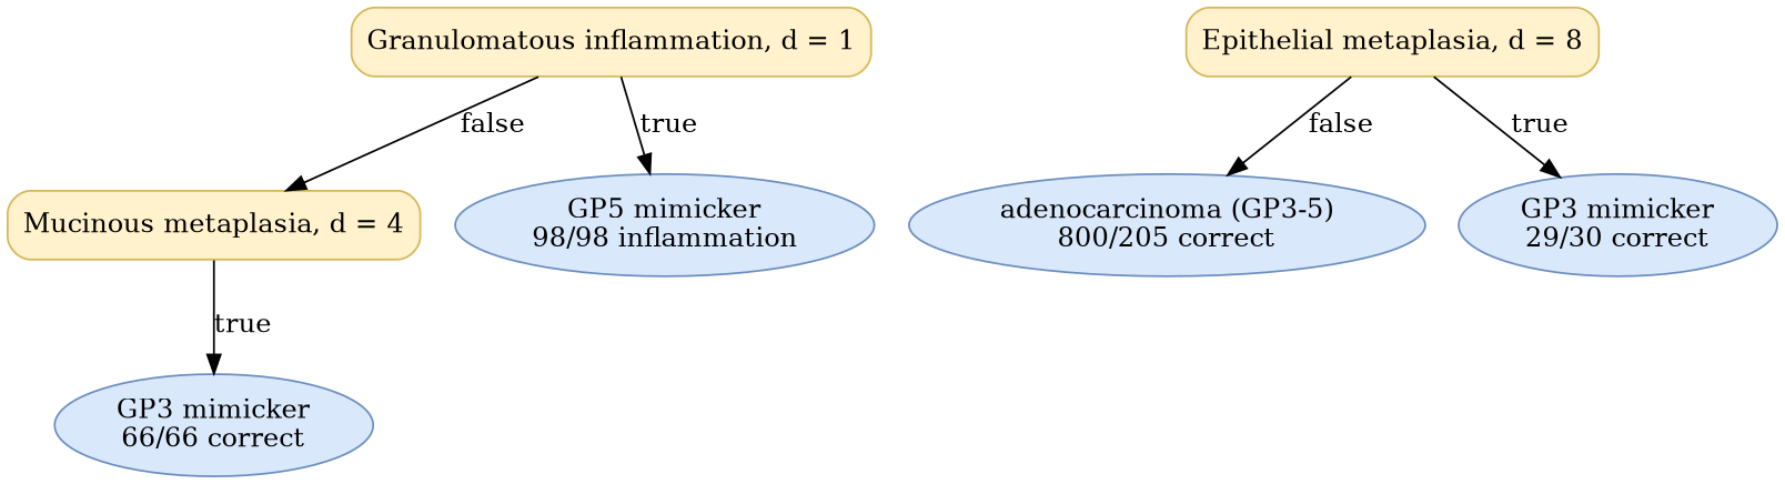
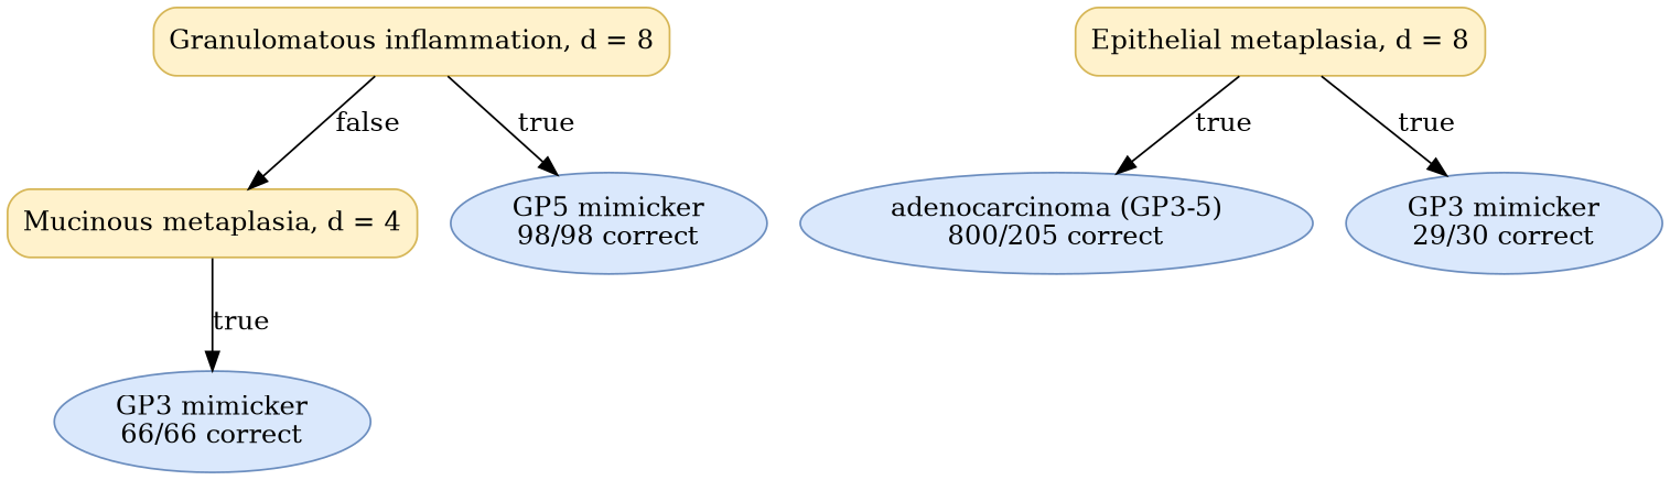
  digraph {
    fontname="Times-Roman"
    node [color="#6C8EBF" fillcolor="#DAE8FC" fontname="Times-Roman" shape=ellipse style="rounded,filled"]
-   n1 [color="#D6B656" fillcolor="#FFF2CC" label="Granulomatous inflammation, d = 1" shape=box]
+   n1 [color="#D6B656" fillcolor="#FFF2CC" label="Granulomatous inflammation, d = 8" shape=box]
    n2 [color="#D6B656" fillcolor="#FFF2CC" label="Mucinous metaplasia, d = 4" shape=box]
-   n3 [label=<GP5 mimicker<br/>98/98 inflammation>]
+   n3 [label=<GP5 mimicker<br/>98/98 correct>]
    n4 [label=<GP3 mimicker<br/>66/66 correct>]
    n5 [color="#D6B656" fillcolor="#FFF2CC" label="Epithelial metaplasia, d = 8" shape=box]
    n6 [label=<adenocarcinoma (GP3-5)<br/>800/205 correct>]
    n7 [label=<GP3 mimicker<br/>29/30 correct>]
    n1 -> n2 [label=false]
    n1 -> n3 [label=true]
    n2 -> n4 [label=true]
-   n5 -> n6 [label=false]
+   n5 -> n6 [label=true]
    n5 -> n7 [label=true]
  }
